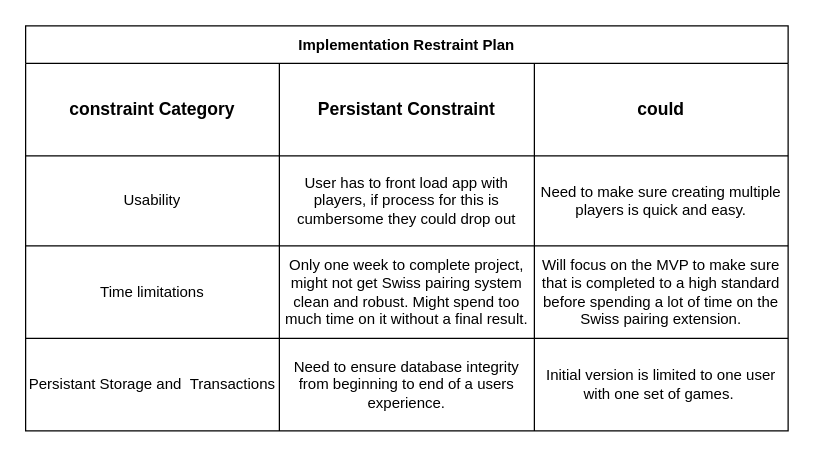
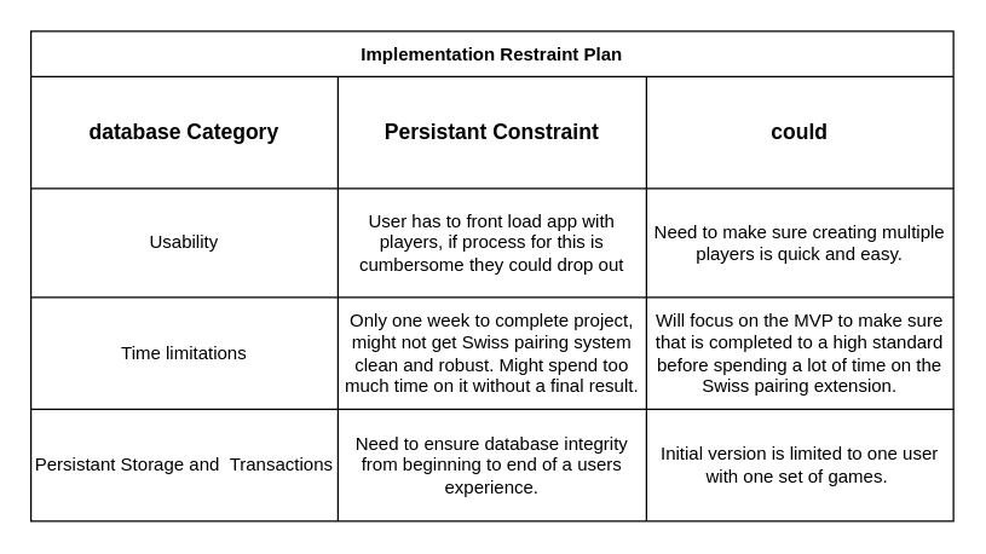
  <mxCell id="0" />
  <mxCell id="1" parent="0" />
  <mxCell id="2" value="Implementation Restraint Plan" style="shape=table;startSize=30;container=1;collapsible=0;childLayout=tableLayout;fontStyle=1;align=center;pointerEvents=1;" vertex="1" parent="1"><mxGeometry x="20" y="20" width="610" height="324" as="geometry" /></mxCell>
  <mxCell id="3" value="" style="shape=partialRectangle;html=1;whiteSpace=wrap;collapsible=0;dropTarget=0;pointerEvents=0;fillColor=none;top=0;left=0;bottom=0;right=0;points=[[0,0.5],[1,0.5]];portConstraint=eastwest;fontStyle=1;fontSize=14;" vertex="1" parent="2"><mxGeometry y="30" width="610" height="74" as="geometry" /></mxCell>
- <mxCell id="4" value="&lt;font style=&quot;font-size: 14px&quot;&gt;&lt;b&gt;constraint Category&lt;/b&gt;&lt;/font&gt;" style="shape=partialRectangle;html=1;whiteSpace=wrap;connectable=0;fillColor=none;top=0;left=0;bottom=0;right=0;overflow=hidden;pointerEvents=1;" vertex="1" parent="3"><mxGeometry width="203" height="74" as="geometry"><mxRectangle width="203" height="74" as="alternateBounds" /></mxGeometry></mxCell>
+ <mxCell id="4" value="&lt;font style=&quot;font-size: 14px&quot;&gt;&lt;b&gt;database Category&lt;/b&gt;&lt;/font&gt;" style="shape=partialRectangle;html=1;whiteSpace=wrap;connectable=0;fillColor=none;top=0;left=0;bottom=0;right=0;overflow=hidden;pointerEvents=1;" vertex="1" parent="3"><mxGeometry width="203" height="74" as="geometry"><mxRectangle width="203" height="74" as="alternateBounds" /></mxGeometry></mxCell>
  <mxCell id="5" value="&lt;font style=&quot;font-size: 14px&quot;&gt;&lt;b&gt;Persistant Constraint&lt;/b&gt;&lt;/font&gt;" style="shape=partialRectangle;html=1;whiteSpace=wrap;connectable=0;fillColor=none;top=0;left=0;bottom=0;right=0;overflow=hidden;pointerEvents=1;" vertex="1" parent="3"><mxGeometry x="203" width="204" height="74" as="geometry"><mxRectangle width="204" height="74" as="alternateBounds" /></mxGeometry></mxCell>
  <mxCell id="6" value="&lt;font style=&quot;font-size: 14px&quot;&gt;&lt;b&gt;could&lt;/b&gt;&lt;/font&gt;" style="shape=partialRectangle;html=1;whiteSpace=wrap;connectable=0;fillColor=none;top=0;left=0;bottom=0;right=0;overflow=hidden;pointerEvents=1;" vertex="1" parent="3"><mxGeometry x="407" width="203" height="74" as="geometry"><mxRectangle width="203" height="74" as="alternateBounds" /></mxGeometry></mxCell>
  <mxCell id="7" value="" style="shape=partialRectangle;html=1;whiteSpace=wrap;collapsible=0;dropTarget=0;pointerEvents=0;fillColor=none;top=0;left=0;bottom=0;right=0;points=[[0,0.5],[1,0.5]];portConstraint=eastwest;" vertex="1" parent="2"><mxGeometry y="104" width="610" height="72" as="geometry" /></mxCell>
  <mxCell id="8" value="Usability" style="shape=partialRectangle;html=1;whiteSpace=wrap;connectable=0;fillColor=none;top=0;left=0;bottom=0;right=0;overflow=hidden;pointerEvents=1;" vertex="1" parent="7"><mxGeometry width="203" height="72" as="geometry"><mxRectangle width="203" height="72" as="alternateBounds" /></mxGeometry></mxCell>
  <mxCell id="9" value="User has to front load app with players, if process for this is cumbersome they could drop out" style="shape=partialRectangle;html=1;whiteSpace=wrap;connectable=0;fillColor=none;top=0;left=0;bottom=0;right=0;overflow=hidden;pointerEvents=1;" vertex="1" parent="7"><mxGeometry x="203" width="204" height="72" as="geometry"><mxRectangle width="204" height="72" as="alternateBounds" /></mxGeometry></mxCell>
  <mxCell id="10" value="Need to make sure creating multiple players is quick and easy." style="shape=partialRectangle;html=1;whiteSpace=wrap;connectable=0;fillColor=none;top=0;left=0;bottom=0;right=0;overflow=hidden;pointerEvents=1;" vertex="1" parent="7"><mxGeometry x="407" width="203" height="72" as="geometry"><mxRectangle width="203" height="72" as="alternateBounds" /></mxGeometry></mxCell>
  <mxCell id="11" value="" style="shape=partialRectangle;html=1;whiteSpace=wrap;collapsible=0;dropTarget=0;pointerEvents=0;fillColor=none;top=0;left=0;bottom=0;right=0;points=[[0,0.5],[1,0.5]];portConstraint=eastwest;" vertex="1" parent="2"><mxGeometry y="176" width="610" height="74" as="geometry" /></mxCell>
  <mxCell id="12" value="Time limitations" style="shape=partialRectangle;html=1;whiteSpace=wrap;connectable=0;fillColor=none;top=0;left=0;bottom=0;right=0;overflow=hidden;pointerEvents=1;" vertex="1" parent="11"><mxGeometry width="203" height="74" as="geometry"><mxRectangle width="203" height="74" as="alternateBounds" /></mxGeometry></mxCell>
  <mxCell id="13" value="Only one week to complete project, might not get Swiss pairing system clean and robust. Might spend too much time on it without a final result." style="shape=partialRectangle;html=1;whiteSpace=wrap;connectable=0;fillColor=none;top=0;left=0;bottom=0;right=0;overflow=hidden;pointerEvents=1;" vertex="1" parent="11"><mxGeometry x="203" width="204" height="74" as="geometry"><mxRectangle width="204" height="74" as="alternateBounds" /></mxGeometry></mxCell>
  <mxCell id="14" value="Will focus on the MVP to make sure that is completed to a high standard before spending a lot of time on the Swiss pairing extension." style="shape=partialRectangle;html=1;whiteSpace=wrap;connectable=0;fillColor=none;top=0;left=0;bottom=0;right=0;overflow=hidden;pointerEvents=1;" vertex="1" parent="11"><mxGeometry x="407" width="203" height="74" as="geometry"><mxRectangle width="203" height="74" as="alternateBounds" /></mxGeometry></mxCell>
  <mxCell id="15" style="shape=partialRectangle;html=1;whiteSpace=wrap;collapsible=0;dropTarget=0;pointerEvents=0;fillColor=none;top=0;left=0;bottom=0;right=0;points=[[0,0.5],[1,0.5]];portConstraint=eastwest;" vertex="1" parent="2"><mxGeometry y="250" width="610" height="74" as="geometry" /></mxCell>
  <mxCell id="16" value="Persistant Storage and &amp;nbsp;Transactions" style="shape=partialRectangle;html=1;whiteSpace=wrap;connectable=0;fillColor=none;top=0;left=0;bottom=0;right=0;overflow=hidden;pointerEvents=1;" vertex="1" parent="15"><mxGeometry width="203" height="74" as="geometry"><mxRectangle width="203" height="74" as="alternateBounds" /></mxGeometry></mxCell>
  <mxCell id="17" value="Need to ensure database integrity from beginning to end of a users experience." style="shape=partialRectangle;html=1;whiteSpace=wrap;connectable=0;fillColor=none;top=0;left=0;bottom=0;right=0;overflow=hidden;pointerEvents=1;" vertex="1" parent="15"><mxGeometry x="203" width="204" height="74" as="geometry"><mxRectangle width="204" height="74" as="alternateBounds" /></mxGeometry></mxCell>
  <mxCell id="18" value="Initial version is limited to one user with one set of games.&amp;nbsp;" style="shape=partialRectangle;html=1;whiteSpace=wrap;connectable=0;fillColor=none;top=0;left=0;bottom=0;right=0;overflow=hidden;pointerEvents=1;" vertex="1" parent="15"><mxGeometry x="407" width="203" height="74" as="geometry"><mxRectangle width="203" height="74" as="alternateBounds" /></mxGeometry></mxCell>
